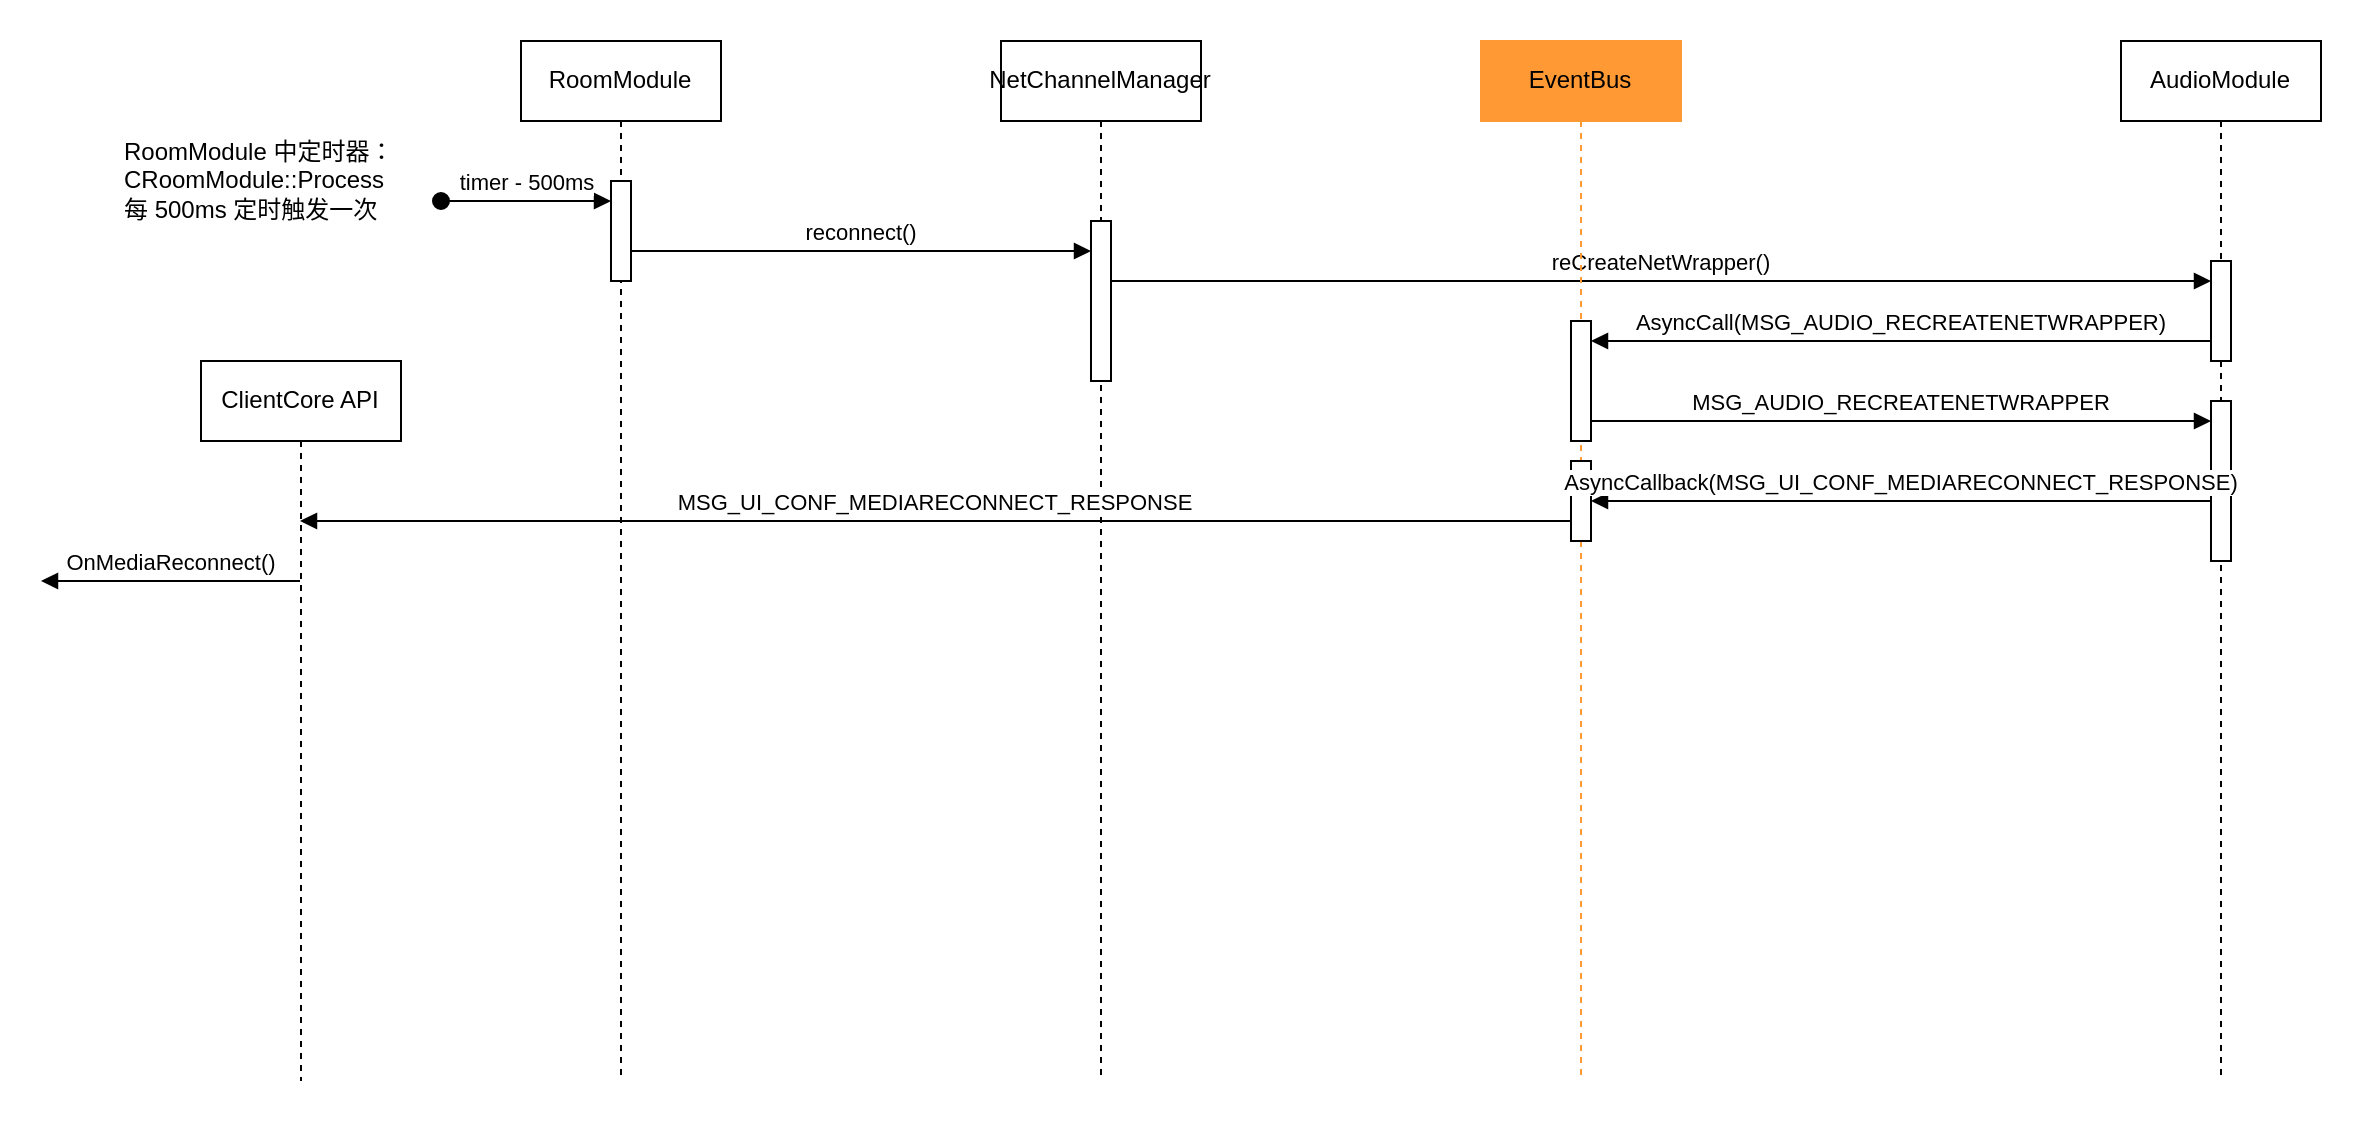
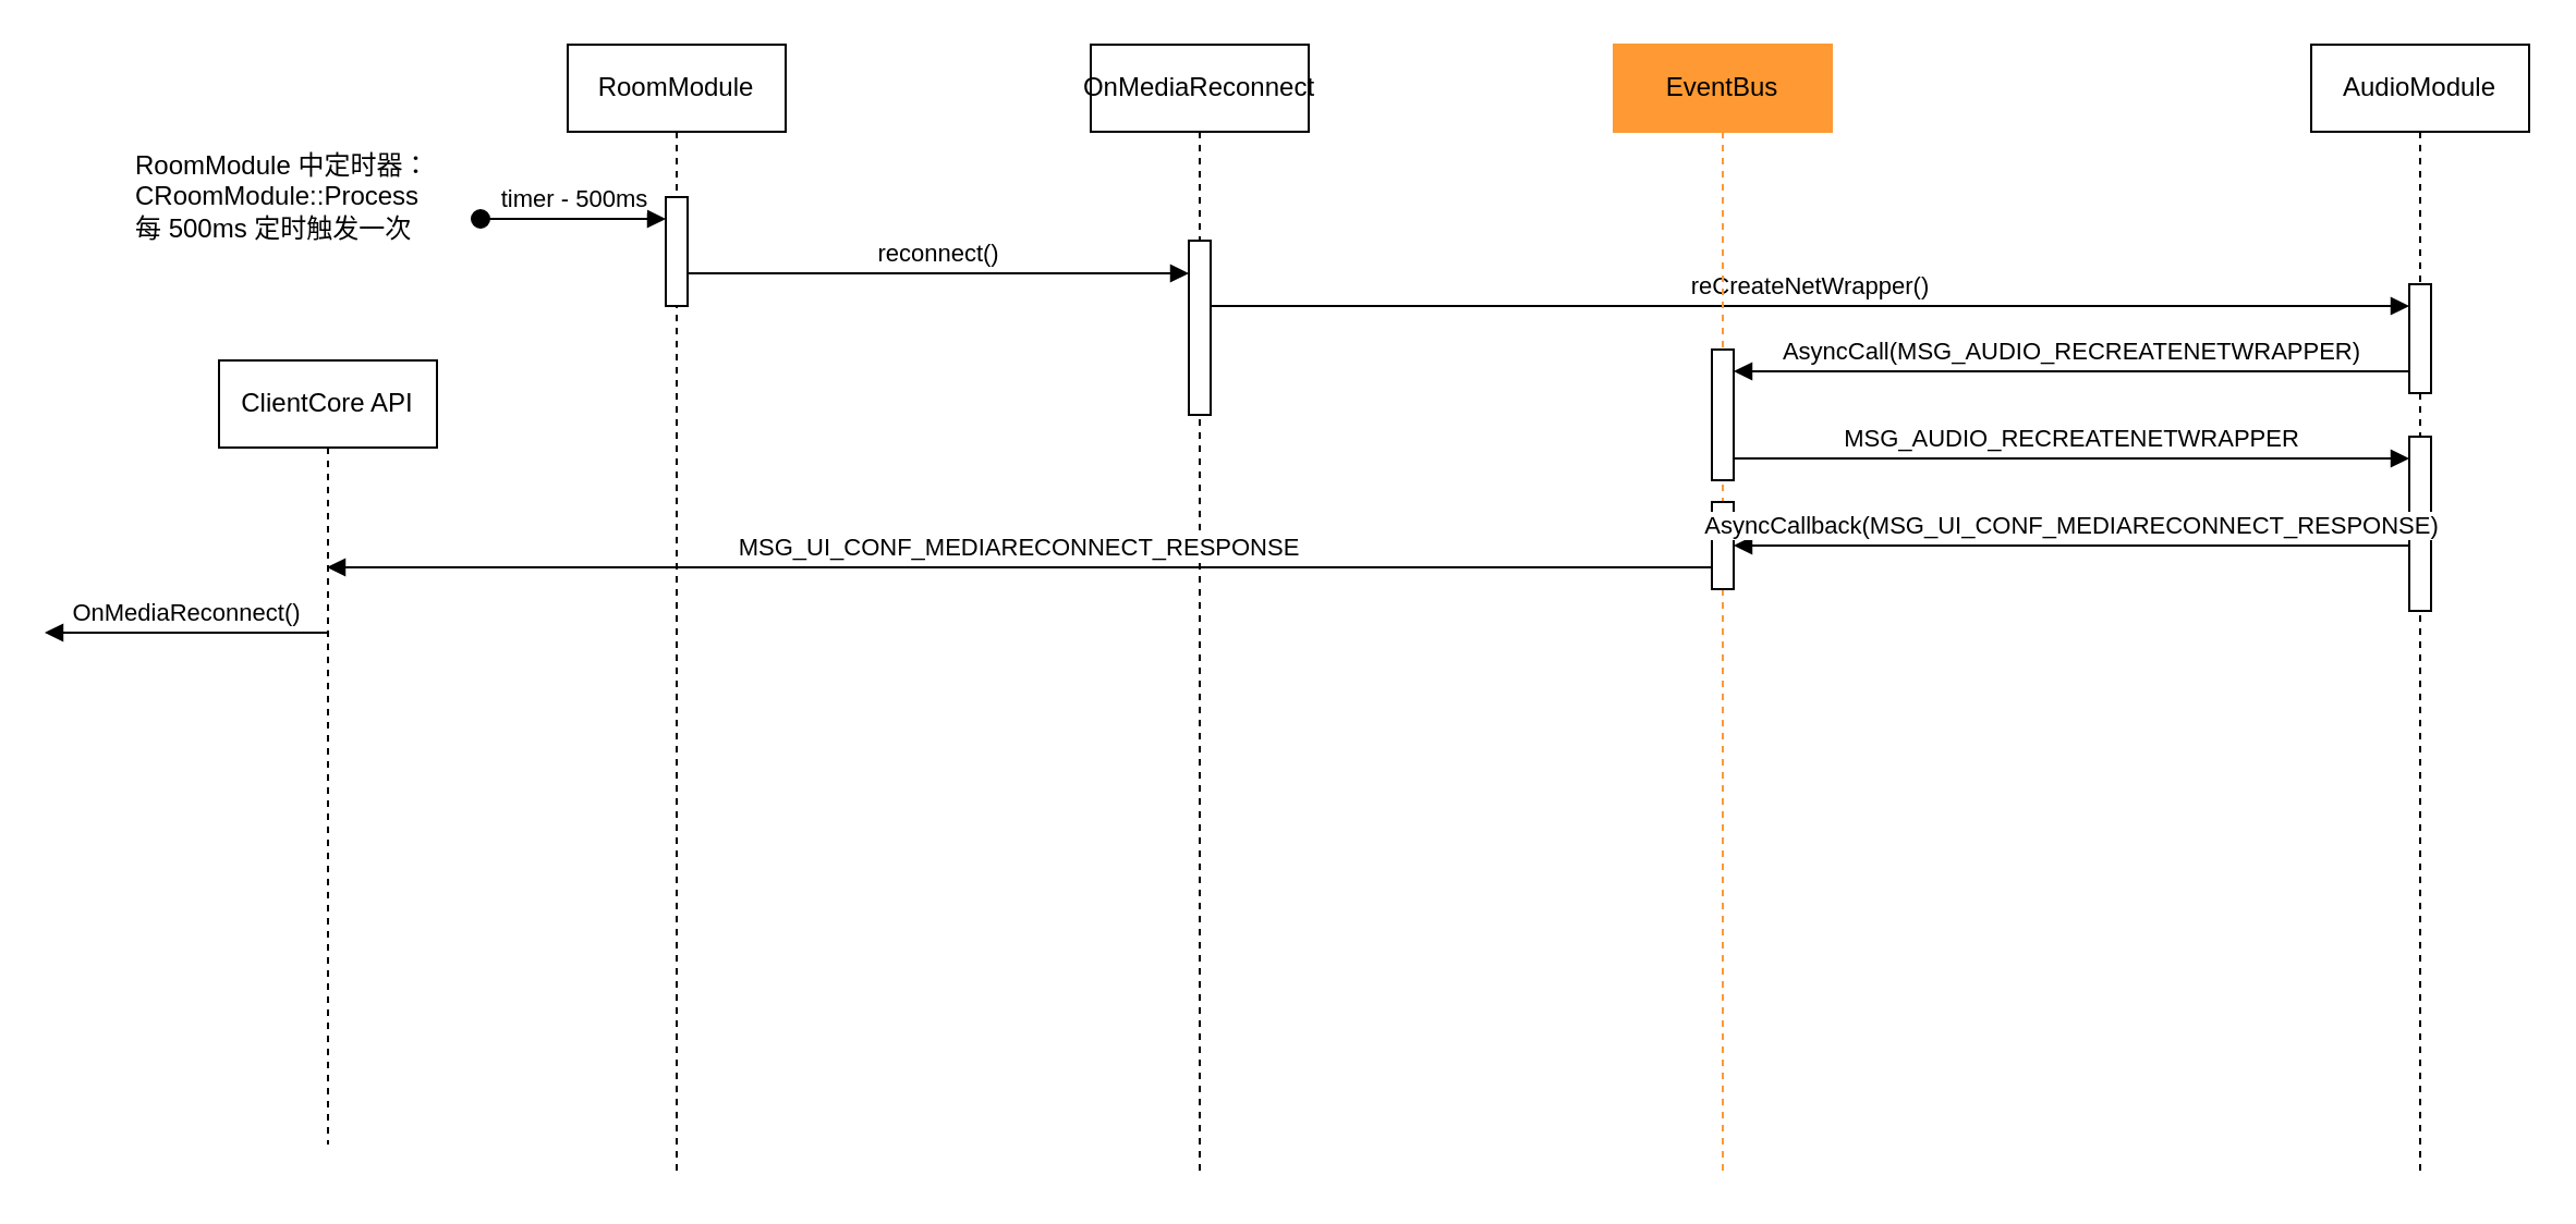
  <mxCell id="0" />
  <mxCell id="1" parent="0" />
  <mxCell id="2" value="RoomModule" style="shape=umlLifeline;perimeter=lifelinePerimeter;whiteSpace=wrap;html=1;container=1;dropTarget=0;collapsible=0;recursiveResize=0;outlineConnect=0;portConstraint=eastwest;newEdgeStyle={&quot;edgeStyle&quot;:&quot;elbowEdgeStyle&quot;,&quot;elbow&quot;:&quot;vertical&quot;,&quot;curved&quot;:0,&quot;rounded&quot;:0};" vertex="1" parent="1"><mxGeometry x="260" y="20" width="100" height="520" as="geometry" /></mxCell>
  <mxCell id="3" value="" style="html=1;points=[];perimeter=orthogonalPerimeter;outlineConnect=0;targetShapes=umlLifeline;portConstraint=eastwest;newEdgeStyle={&quot;edgeStyle&quot;:&quot;elbowEdgeStyle&quot;,&quot;elbow&quot;:&quot;vertical&quot;,&quot;curved&quot;:0,&quot;rounded&quot;:0};" vertex="1" parent="2"><mxGeometry x="45" y="70" width="10" height="50" as="geometry" /></mxCell>
  <mxCell id="4" value="timer - 500ms" style="html=1;verticalAlign=bottom;startArrow=oval;startFill=1;endArrow=block;startSize=8;edgeStyle=elbowEdgeStyle;elbow=vertical;curved=0;rounded=0;" edge="1" parent="1" target="3"><mxGeometry width="60" relative="1" as="geometry"><mxPoint x="220" y="100" as="sourcePoint" /><mxPoint x="280" y="100" as="targetPoint" /></mxGeometry></mxCell>
  <mxCell id="5" value="RoomModule 中定时器：&lt;br&gt;CRoomModule::Process&lt;br&gt;每 500ms 定时触发一次" style="text;html=1;align=left;verticalAlign=middle;resizable=0;points=[];autosize=1;strokeColor=none;fillColor=none;" vertex="1" parent="1"><mxGeometry x="60" y="60" width="160" height="60" as="geometry" /></mxCell>
- <mxCell id="6" value="NetChannelManager" style="shape=umlLifeline;perimeter=lifelinePerimeter;whiteSpace=wrap;html=1;container=1;dropTarget=0;collapsible=0;recursiveResize=0;outlineConnect=0;portConstraint=eastwest;newEdgeStyle={&quot;edgeStyle&quot;:&quot;elbowEdgeStyle&quot;,&quot;elbow&quot;:&quot;vertical&quot;,&quot;curved&quot;:0,&quot;rounded&quot;:0};" vertex="1" parent="1"><mxGeometry x="500" y="20" width="100" height="520" as="geometry" /></mxCell>
+ <mxCell id="6" value="OnMediaReconnect" style="shape=umlLifeline;perimeter=lifelinePerimeter;whiteSpace=wrap;html=1;container=1;dropTarget=0;collapsible=0;recursiveResize=0;outlineConnect=0;portConstraint=eastwest;newEdgeStyle={&quot;edgeStyle&quot;:&quot;elbowEdgeStyle&quot;,&quot;elbow&quot;:&quot;vertical&quot;,&quot;curved&quot;:0,&quot;rounded&quot;:0};" vertex="1" parent="1"><mxGeometry x="500" y="20" width="100" height="520" as="geometry" /></mxCell>
  <mxCell id="7" value="" style="html=1;points=[];perimeter=orthogonalPerimeter;outlineConnect=0;targetShapes=umlLifeline;portConstraint=eastwest;newEdgeStyle={&quot;edgeStyle&quot;:&quot;elbowEdgeStyle&quot;,&quot;elbow&quot;:&quot;vertical&quot;,&quot;curved&quot;:0,&quot;rounded&quot;:0};" vertex="1" parent="6"><mxGeometry x="45" y="90" width="10" height="80" as="geometry" /></mxCell>
  <mxCell id="8" value="reconnect()" style="html=1;verticalAlign=bottom;endArrow=block;edgeStyle=elbowEdgeStyle;elbow=vertical;curved=0;rounded=0;" edge="1" parent="1" source="3" target="7"><mxGeometry width="80" relative="1" as="geometry"><mxPoint x="320" y="110" as="sourcePoint" /><mxPoint x="420" y="110" as="targetPoint" /></mxGeometry></mxCell>
  <mxCell id="9" value="AudioModule" style="shape=umlLifeline;perimeter=lifelinePerimeter;whiteSpace=wrap;html=1;container=1;dropTarget=0;collapsible=0;recursiveResize=0;outlineConnect=0;portConstraint=eastwest;newEdgeStyle={&quot;edgeStyle&quot;:&quot;elbowEdgeStyle&quot;,&quot;elbow&quot;:&quot;vertical&quot;,&quot;curved&quot;:0,&quot;rounded&quot;:0};" vertex="1" parent="1"><mxGeometry x="1060" y="20" width="100" height="520" as="geometry" /></mxCell>
  <mxCell id="10" value="" style="html=1;points=[];perimeter=orthogonalPerimeter;outlineConnect=0;targetShapes=umlLifeline;portConstraint=eastwest;newEdgeStyle={&quot;edgeStyle&quot;:&quot;elbowEdgeStyle&quot;,&quot;elbow&quot;:&quot;vertical&quot;,&quot;curved&quot;:0,&quot;rounded&quot;:0};" vertex="1" parent="9"><mxGeometry x="45" y="110" width="10" height="50" as="geometry" /></mxCell>
  <mxCell id="11" value="" style="html=1;points=[];perimeter=orthogonalPerimeter;outlineConnect=0;targetShapes=umlLifeline;portConstraint=eastwest;newEdgeStyle={&quot;edgeStyle&quot;:&quot;elbowEdgeStyle&quot;,&quot;elbow&quot;:&quot;vertical&quot;,&quot;curved&quot;:0,&quot;rounded&quot;:0};" vertex="1" parent="9"><mxGeometry x="45" y="180" width="10" height="80" as="geometry" /></mxCell>
  <mxCell id="12" value="reCreateNetWrapper()" style="html=1;verticalAlign=bottom;endArrow=block;edgeStyle=elbowEdgeStyle;elbow=vertical;curved=0;rounded=0;" edge="1" parent="1" source="7" target="10"><mxGeometry width="80" relative="1" as="geometry"><mxPoint x="610" y="140" as="sourcePoint" /><mxPoint x="680" y="140.14" as="targetPoint" /><Array as="points"><mxPoint x="620" y="140" /></Array></mxGeometry></mxCell>
  <mxCell id="13" value="EventBus" style="shape=umlLifeline;perimeter=lifelinePerimeter;whiteSpace=wrap;html=1;container=1;dropTarget=0;collapsible=0;recursiveResize=0;outlineConnect=0;portConstraint=eastwest;newEdgeStyle={&quot;edgeStyle&quot;:&quot;elbowEdgeStyle&quot;,&quot;elbow&quot;:&quot;vertical&quot;,&quot;curved&quot;:0,&quot;rounded&quot;:0};fillColor=#FF9933;strokeColor=#FF9933;fontColor=#000000;" vertex="1" parent="1"><mxGeometry x="740" y="20" width="100" height="520" as="geometry" /></mxCell>
  <mxCell id="14" value="" style="html=1;points=[];perimeter=orthogonalPerimeter;outlineConnect=0;targetShapes=umlLifeline;portConstraint=eastwest;newEdgeStyle={&quot;edgeStyle&quot;:&quot;elbowEdgeStyle&quot;,&quot;elbow&quot;:&quot;vertical&quot;,&quot;curved&quot;:0,&quot;rounded&quot;:0};" vertex="1" parent="13"><mxGeometry x="45" y="140" width="10" height="60" as="geometry" /></mxCell>
  <mxCell id="15" value="" style="html=1;points=[];perimeter=orthogonalPerimeter;outlineConnect=0;targetShapes=umlLifeline;portConstraint=eastwest;newEdgeStyle={&quot;edgeStyle&quot;:&quot;elbowEdgeStyle&quot;,&quot;elbow&quot;:&quot;vertical&quot;,&quot;curved&quot;:0,&quot;rounded&quot;:0};" vertex="1" parent="13"><mxGeometry x="45" y="210" width="10" height="40" as="geometry" /></mxCell>
  <mxCell id="16" value="AsyncCall(MSG_AUDIO_RECREATENETWRAPPER)" style="html=1;verticalAlign=bottom;endArrow=block;edgeStyle=elbowEdgeStyle;elbow=vertical;curved=0;rounded=0;" edge="1" parent="1" source="10" target="14"><mxGeometry width="80" relative="1" as="geometry"><mxPoint x="960" y="170" as="sourcePoint" /><mxPoint x="840" y="170" as="targetPoint" /><Array as="points"><mxPoint x="930" y="170" /></Array></mxGeometry></mxCell>
  <mxCell id="17" value="MSG_UI_CONF_MEDIARECONNECT_RESPONSE" style="html=1;verticalAlign=bottom;endArrow=block;edgeStyle=elbowEdgeStyle;elbow=vertical;curved=0;rounded=0;" edge="1" parent="1" source="15" target="20"><mxGeometry width="80" relative="1" as="geometry"><mxPoint x="660" y="280" as="sourcePoint" /><mxPoint x="700" y="360.1" as="targetPoint" /><Array as="points"><mxPoint x="250" y="260" /></Array></mxGeometry></mxCell>
  <mxCell id="18" value="MSG_AUDIO_RECREATENETWRAPPER" style="html=1;verticalAlign=bottom;endArrow=block;edgeStyle=elbowEdgeStyle;elbow=vertical;curved=0;rounded=0;" edge="1" parent="1" source="14" target="11"><mxGeometry width="80" relative="1" as="geometry"><mxPoint x="800" y="220" as="sourcePoint" /><mxPoint x="880" y="220" as="targetPoint" /><Array as="points"><mxPoint x="1000" y="210" /><mxPoint x="840" y="220" /></Array></mxGeometry></mxCell>
  <mxCell id="19" value="AsyncCallback(MSG_UI_CONF_MEDIARECONNECT_RESPONSE)" style="html=1;verticalAlign=bottom;endArrow=block;edgeStyle=elbowEdgeStyle;elbow=vertical;curved=0;rounded=0;" edge="1" parent="1" source="11" target="15"><mxGeometry width="80" relative="1" as="geometry"><mxPoint x="940" y="289.86" as="sourcePoint" /><mxPoint x="1020" y="289.86" as="targetPoint" /><Array as="points"><mxPoint x="890" y="250" /><mxPoint x="910" y="240" /></Array></mxGeometry></mxCell>
- <mxCell id="20" value="ClientCore API" style="shape=umlLifeline;perimeter=lifelinePerimeter;whiteSpace=wrap;html=1;container=1;dropTarget=0;collapsible=0;recursiveResize=0;outlineConnect=0;portConstraint=eastwest;newEdgeStyle={&quot;edgeStyle&quot;:&quot;elbowEdgeStyle&quot;,&quot;elbow&quot;:&quot;vertical&quot;,&quot;curved&quot;:0,&quot;rounded&quot;:0};" vertex="1" parent="1"><mxGeometry x="100" y="180" width="100" height="360" as="geometry" /></mxCell>
+ <mxCell id="20" value="ClientCore API" style="shape=umlLifeline;perimeter=lifelinePerimeter;whiteSpace=wrap;html=1;container=1;dropTarget=0;collapsible=0;recursiveResize=0;outlineConnect=0;portConstraint=eastwest;newEdgeStyle={&quot;edgeStyle&quot;:&quot;elbowEdgeStyle&quot;,&quot;elbow&quot;:&quot;vertical&quot;,&quot;curved&quot;:0,&quot;rounded&quot;:0};" vertex="1" parent="1"><mxGeometry x="100" y="165" width="100" height="360" as="geometry" /></mxCell>
  <mxCell id="21" value="OnMediaReconnect()" style="html=1;verticalAlign=bottom;endArrow=block;edgeStyle=elbowEdgeStyle;elbow=vertical;curved=0;rounded=0;" edge="1" parent="1" source="20"><mxGeometry width="80" relative="1" as="geometry"><mxPoint x="160" y="290" as="sourcePoint" /><mxPoint x="20" y="290" as="targetPoint" /></mxGeometry></mxCell>
